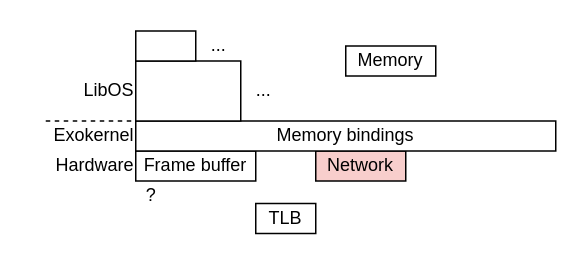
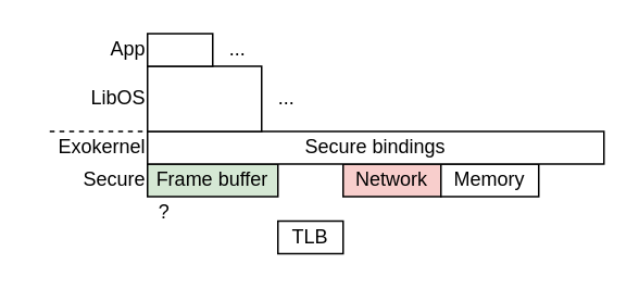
  <mxCell id="0" />
  <mxCell id="1" parent="0" />
- <mxCell id="2" value="Frame buffer" style="rounded=0;whiteSpace=wrap;html=1;" parent="1" vertex="1"><mxGeometry x="90" y="100" width="80" height="20" as="geometry" /></mxCell>
- <mxCell id="3" value="Hardware" style="text;html=1;align=right;verticalAlign=middle;resizable=0;points=[];autosize=1;strokeColor=none;fillColor=none;" parent="1" vertex="1"><mxGeometry x="20" y="100" width="70" height="20" as="geometry" /></mxCell>
+ <mxCell id="2" value="Frame buffer" style="rounded=0;whiteSpace=wrap;html=1;fillColor=#d5e8d4;" parent="1" vertex="1"><mxGeometry x="90" y="100" width="80" height="20" as="geometry" /></mxCell>
+ <mxCell id="3" value="Secure" style="text;html=1;align=right;verticalAlign=middle;resizable=0;points=[];autosize=1;strokeColor=none;fillColor=none;" parent="1" vertex="1"><mxGeometry x="20" y="100" width="70" height="20" as="geometry" /></mxCell>
  <mxCell id="4" value="TLB" style="rounded=0;whiteSpace=wrap;html=1;" parent="1" vertex="1"><mxGeometry x="170" y="135" width="40" height="20" as="geometry" /></mxCell>
  <mxCell id="5" value="?" style="text;html=1;align=center;verticalAlign=middle;resizable=0;points=[];autosize=1;strokeColor=none;fillColor=none;" parent="1" vertex="1"><mxGeometry x="90" y="120" width="20" height="20" as="geometry" /></mxCell>
  <mxCell id="6" value="Network" style="rounded=0;whiteSpace=wrap;html=1;fillColor=#f8cecc;" parent="1" vertex="1"><mxGeometry x="210" y="100" width="60" height="20" as="geometry" /></mxCell>
- <mxCell id="7" value="Memory" style="rounded=0;whiteSpace=wrap;html=1;" parent="1" vertex="1"><mxGeometry x="230" y="30" width="60" height="20" as="geometry" /></mxCell>
- <mxCell id="8" value="Memory bindings" style="rounded=0;whiteSpace=wrap;html=1;" parent="1" vertex="1"><mxGeometry x="90" y="80" width="280" height="20" as="geometry" /></mxCell>
+ <mxCell id="7" value="Memory" style="rounded=0;whiteSpace=wrap;html=1;" parent="1" vertex="1"><mxGeometry x="270" y="100" width="60" height="20" as="geometry" /></mxCell>
+ <mxCell id="8" value="Secure bindings" style="rounded=0;whiteSpace=wrap;html=1;" parent="1" vertex="1"><mxGeometry x="90" y="80" width="280" height="20" as="geometry" /></mxCell>
  <mxCell id="9" value="Exokernel" style="text;html=1;align=right;verticalAlign=middle;resizable=0;points=[];autosize=1;strokeColor=none;fillColor=none;" parent="1" vertex="1"><mxGeometry x="20" y="80" width="70" height="20" as="geometry" /></mxCell>
  <mxCell id="10" value="" style="rounded=0;whiteSpace=wrap;html=1;" parent="1" vertex="1"><mxGeometry x="90" y="40" width="70" height="40" as="geometry" /></mxCell>
  <mxCell id="11" value="LibOS" style="text;html=1;align=right;verticalAlign=middle;resizable=0;points=[];autosize=1;strokeColor=none;fillColor=none;" parent="1" vertex="1"><mxGeometry x="40" y="50" width="50" height="20" as="geometry" /></mxCell>
  <mxCell id="12" value="..." style="text;html=1;align=center;verticalAlign=middle;resizable=0;points=[];autosize=1;strokeColor=none;fillColor=none;" parent="1" vertex="1"><mxGeometry x="160" y="50" width="30" height="20" as="geometry" /></mxCell>
  <mxCell id="13" value="" style="rounded=0;whiteSpace=wrap;html=1;" parent="1" vertex="1"><mxGeometry x="90" y="20" width="40" height="20" as="geometry" /></mxCell>
+ <mxCell id="14" value="App" style="text;html=1;align=right;verticalAlign=middle;resizable=0;points=[];autosize=1;strokeColor=none;fillColor=none;" parent="1" vertex="1"><mxGeometry x="50" y="20" width="40" height="20" as="geometry" /></mxCell>
  <mxCell id="15" value="..." style="text;html=1;align=center;verticalAlign=middle;resizable=0;points=[];autosize=1;strokeColor=none;fillColor=none;" parent="1" vertex="1"><mxGeometry x="130" y="20" width="30" height="20" as="geometry" /></mxCell>
  <mxCell id="16" value="" style="endArrow=none;html=1;dashed=1;" edge="1" parent="1"><mxGeometry width="50" height="50" relative="1" as="geometry"><mxPoint x="30" y="80" as="sourcePoint" /><mxPoint x="90" y="80" as="targetPoint" /></mxGeometry></mxCell>
